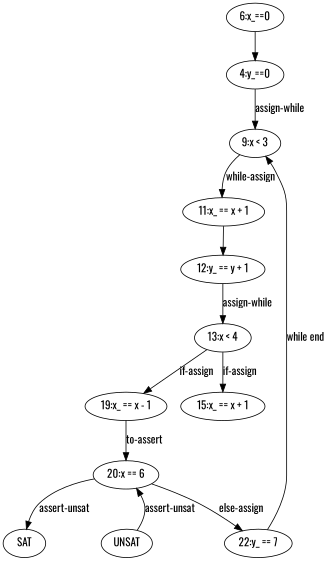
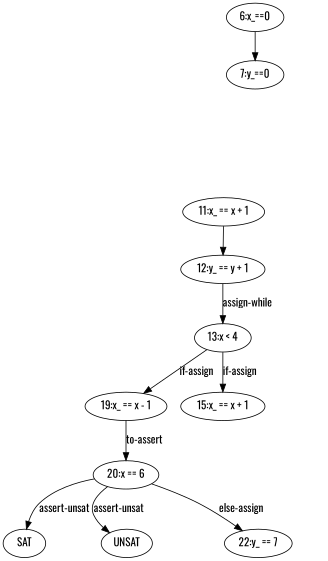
  digraph {
    fontname=Oswald
    node [fontname=Oswald]
    edge [fontname=Oswald]
    n1 [label="6:x_==0"]
-   n2 [label="4:y_==0"]
-   n3 [label="9:x < 3"]
+   n2 [label="7:y_==0"]
    n4 [label="11:x_ == x + 1"]
    n5 [label="12:y_ == y + 1"]
    n6 [label="13:x < 4"]
    n7 [label="15:x_ == x + 1"]
    n8 [label="19:x_ == x - 1"]
    n9 [label="22:y_ == 7"]
    n10 [label="20:x == 6"]
    n11 [label=SAT]
    n12 [label=UNSAT]
    n1 -> n2
-   n2 -> n3 [label="assign-while"]
-   n3 -> n4 [label="while-assign"]
    n4 -> n5
    n5 -> n6 [label="assign-while"]
    n6 -> n7 [label="if-assign"]
    n6 -> n8 [label="if-assign"]
    n8 -> n10 [label="to-assert"]
-   n9 -> n3 [label="while end"]
    n10 -> n9 [label="else-assign"]
    n10 -> n11 [label="assert-unsat"]
-   n12 -> n10 [label="assert-unsat"]
+   n10 -> n12 [label="assert-unsat"]
  }
